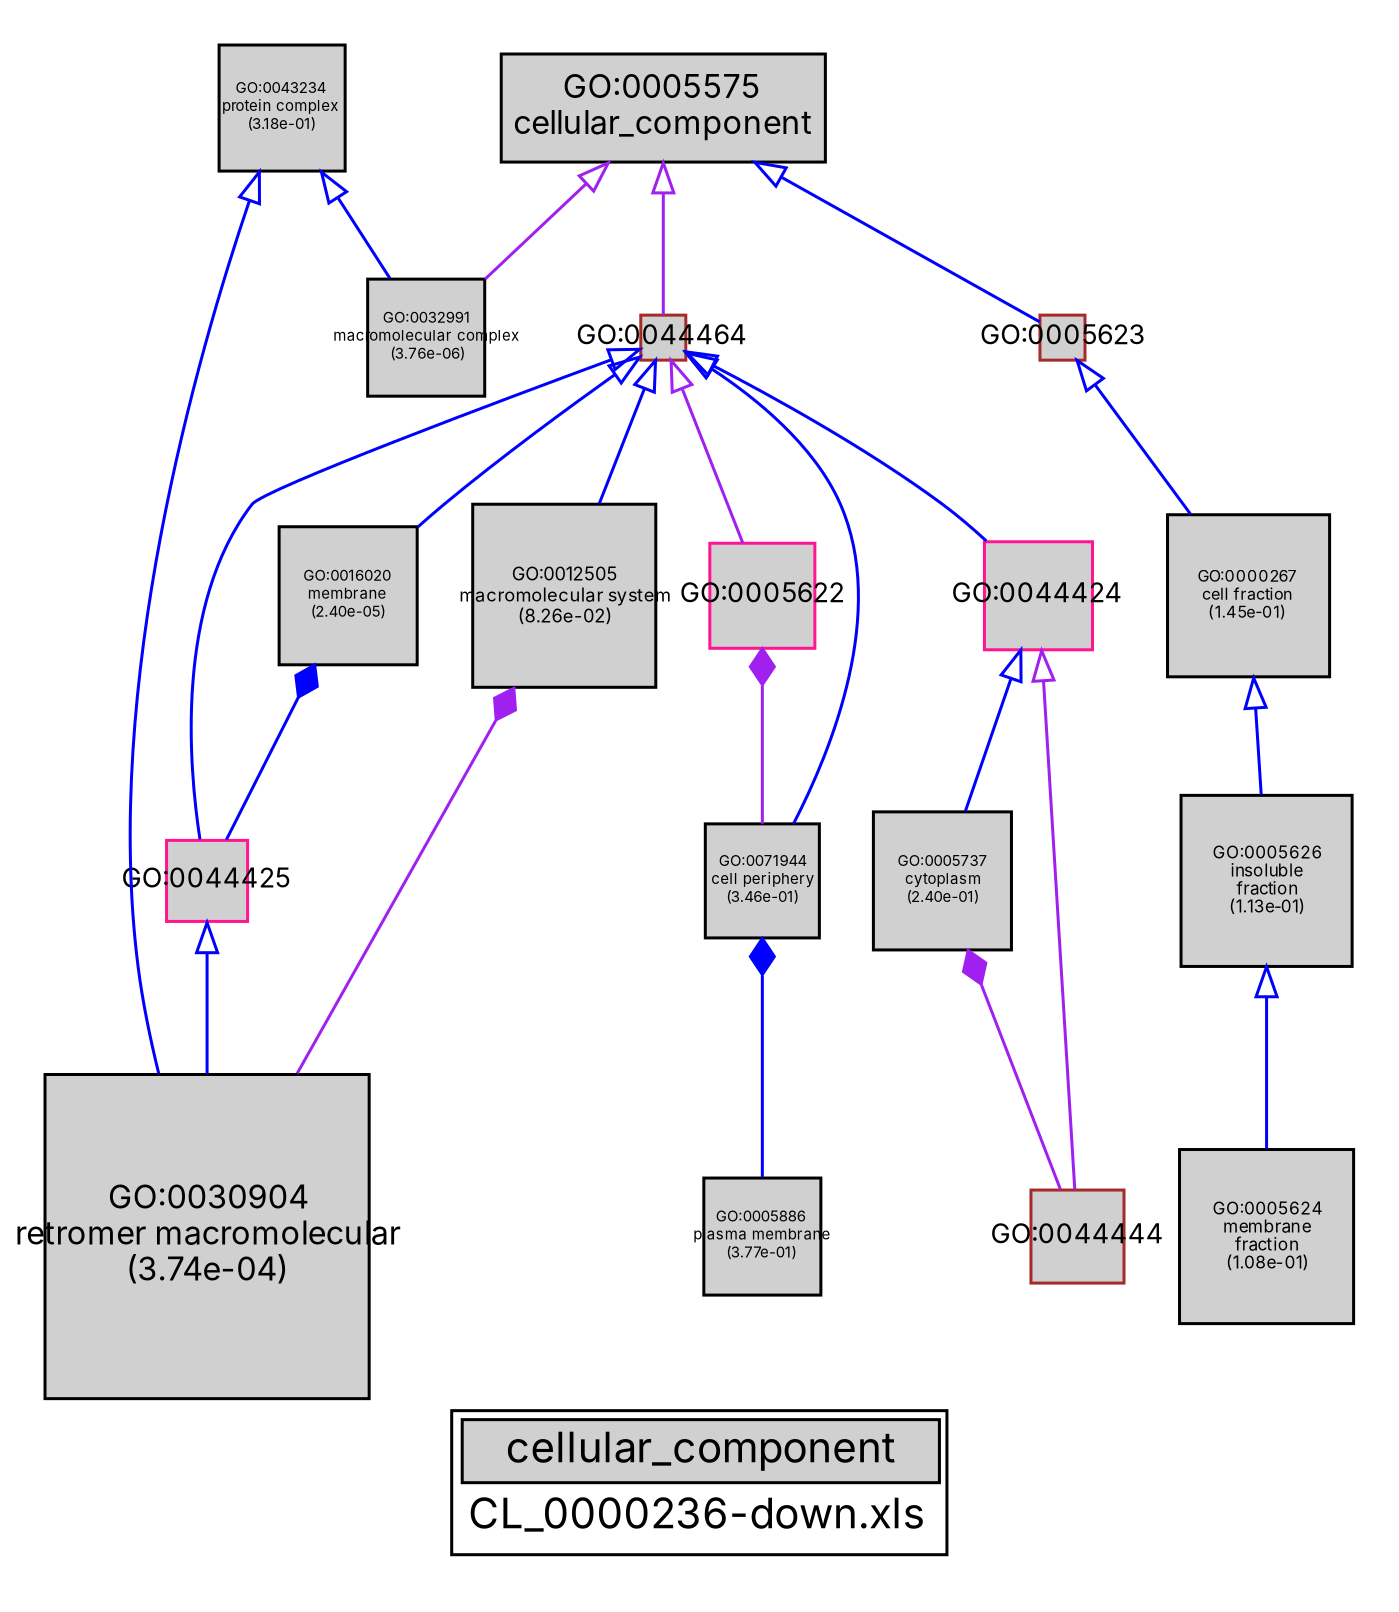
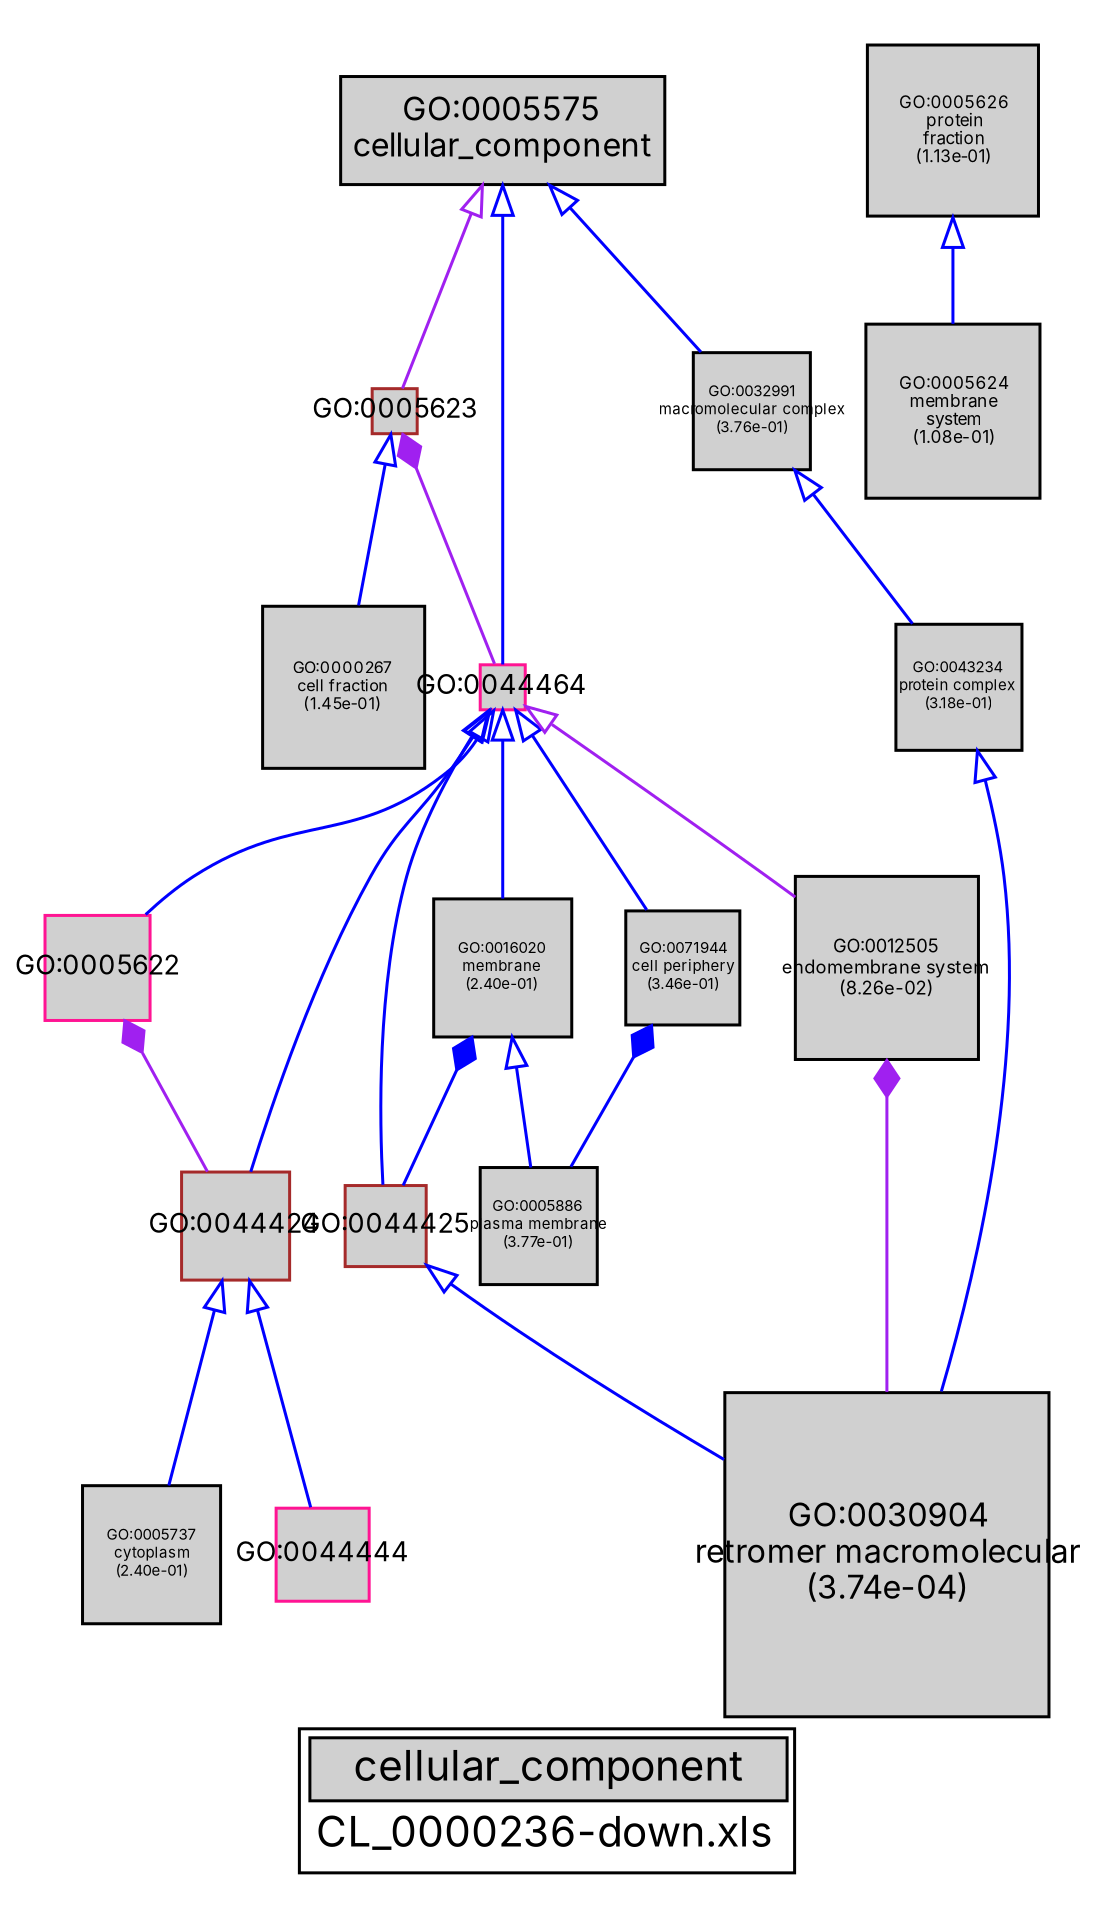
  digraph {
    bgcolor="#FFFFFF"
    fontname=Inter
    label=<<TABLE COLOR="black" BGCOLOR="white"><TR><TD COLSPAN="2" BGCOLOR="#D0D0D0"><FONT COLOR="black">cellular_component</FONT></TD></TR><TR><TD BORDER="0">CL_0000236-down.xls</TD></TR></TABLE>>
    node [color=black fillcolor="#D0D0D0" fixedsize=true fontcolor=black fontname=Inter fontsize=5.0 shape=box style=filled]
    edge [arrowtail=empty color=blue dir=back fontname=Inter weight=5.0]
    n1 [height=0.529674987137 label=<<TABLE BORDER="0"><TR><TD>GO:0071944<BR/>cell periphery<BR/>(3.46e-01)</TD></TR></TABLE>> width=0.529674987137]
-   "GO:0044444" [color=brown fontsize=9 height=0.430721020452 width=0.430721020452]
+   "GO:0044444" [color=deeppink fontsize=9 height=0.430721020452 width=0.430721020452]
    n3 [fontsize=5.3768060688 height=0.746778620666 label=<<TABLE BORDER="0"><TR><TD>GO:0000267<BR/>cell fraction<BR/>(1.45e-01)</TD></TR></TABLE>> width=0.746778620666]
    n4 [fontsize=10.8 label=<<TABLE BORDER="0"><TR><TD>GO:0005575<BR/>cellular_component</TD></TR></TABLE>> width=1.5]
    "GO:0005622" [color=deeppink fontsize=9 height=0.483825324445 width=0.483825324445]
-   "GO:0044425" [color=deeppink fontsize=9 height=0.368400894118 width=0.368400894118]
-   n7 [fontsize=6.10123953672 height=0.8473943801 label=<<TABLE BORDER="0"><TR><TD>GO:0012505<BR/>macromolecular system<BR/>(8.26e-02)</TD></TR></TABLE>> width=0.8473943801]
+   "GO:0044425" [color=brown fontsize=9 height=0.368400894118 width=0.368400894118]
+   n7 [fontsize=6.10123953672 height=0.8473943801 label=<<TABLE BORDER="0"><TR><TD>GO:0012505<BR/>endomembrane system<BR/>(8.26e-02)</TD></TR></TABLE>> width=0.8473943801]
    "GO:0005623" [color=brown fontsize=9 height=0.208876834612 width=0.208876834612]
-   n9 [height=0.536612051893 label=<<TABLE BORDER="0"><TR><TD>GO:0032991<BR/>macromolecular complex<BR/>(3.76e-06)</TD></TR></TABLE>> width=0.536612051893]
-   n10 [fontsize=5.70600586499 height=0.792500814582 label=<<TABLE BORDER="0"><TR><TD>GO:0005626<BR/>insoluble<BR/>fraction<BR/>(1.13e-01)</TD></TR></TABLE>> width=0.792500814582]
+   n9 [height=0.536612051893 label=<<TABLE BORDER="0"><TR><TD>GO:0032991<BR/>macromolecular complex<BR/>(3.76e-01)</TD></TR></TABLE>> width=0.536612051893]
+   n10 [fontsize=5.70600586499 height=0.792500814582 label=<<TABLE BORDER="0"><TR><TD>GO:0005626<BR/>protein<BR/>fraction<BR/>(1.13e-01)</TD></TR></TABLE>> width=0.792500814582]
    n11 [fontsize=10.8 height=1.5 label=<<TABLE BORDER="0"><TR><TD>GO:0030904<BR/>retromer macromolecular<BR/>(3.74e-04)</TD></TR></TABLE>> width=1.5]
-   "GO:0044464" [color=brown fontsize=9 height=0.208876834612 width=0.208876834612]
-   n13 [height=0.644491273151 label=<<TABLE BORDER="0"><TR><TD>GO:0016020<BR/>membrane<BR/>(2.40e-05)</TD></TR></TABLE>> width=0.644491273151]
+   "GO:0044464" [color=deeppink fontsize=9 height=0.208876834612 width=0.208876834612]
+   n13 [height=0.644491273151 label=<<TABLE BORDER="0"><TR><TD>GO:0016020<BR/>membrane<BR/>(2.40e-01)</TD></TR></TABLE>> width=0.644491273151]
    n14 [height=0.644042485193 label=<<TABLE BORDER="0"><TR><TD>GO:0005737<BR/>cytoplasm<BR/>(2.40e-01)</TD></TR></TABLE>> width=0.644042485193]
-   "GO:0044424" [color=deeppink fontsize=9 height=0.496074599508 width=0.496074599508]
+   "GO:0044424" [color=brown fontsize=9 height=0.496074599508 width=0.496074599508]
    n16 [height=0.579173269571 label=<<TABLE BORDER="0"><TR><TD>GO:0043234<BR/>protein complex<BR/>(3.18e-01)</TD></TR></TABLE>> width=0.579173269571]
    n17 [height=0.535364986985 label=<<TABLE BORDER="0"><TR><TD>GO:0005886<BR/>plasma membrane<BR/>(3.77e-01)</TD></TR></TABLE>> width=0.535364986985]
-   n18 [fontsize=5.76596031514 height=0.800827821548 label=<<TABLE BORDER="0"><TR><TD>GO:0005624<BR/>membrane<BR/>fraction<BR/>(1.08e-01)</TD></TR></TABLE>> width=0.800827821548]
+   n18 [fontsize=5.76596031514 height=0.800827821548 label=<<TABLE BORDER="0"><TR><TD>GO:0005624<BR/>membrane<BR/>system<BR/>(1.08e-01)</TD></TR></TABLE>> width=0.800827821548]
    subgraph sub_1 {
      n1
      "GO:0044444"
      n3
      n4
      "GO:0005622"
      "GO:0044425"
      n7
      "GO:0005623"
      n9
      n10
      n11
      "GO:0044464"
      n13
      n14
      "GO:0044424"
      n16
      n17
      n18
    }
    subgraph sub_2 {
      subgraph sub_3 {
        subgraph sub_4 {
        }
        subgraph sub_5 {
        }
      }
      subgraph sub_6 {
        n1
        "GO:0044444"
        "GO:0005622"
        "GO:0044425"
        n7
        "GO:0005623"
        n11
        "GO:0044464"
        n13
        n14
        "GO:0044424"
        n17
      }
      subgraph sub_7 {
        n1
        "GO:0044444"
        n3
        n4
        "GO:0005622"
        "GO:0044425"
        n7
        "GO:0005623"
        n9
        n10
        n11
        "GO:0044464"
        n13
        n14
        "GO:0044424"
        n16
        n17
        n18
      }
    }
    n1 -> n17 [arrowtail=diamond weight=2.5]
-   n3 -> n10
-   n4 -> "GO:0005623"
-   n4 -> n9 [color=purple]
-   n4 -> "GO:0044464" [color=purple]
-   "GO:0005622" -> n1 [arrowtail=diamond color=purple weight=2.5]
+   n4 -> "GO:0005623" [color=purple]
+   n4 -> n9
+   n4 -> "GO:0044464"
+   "GO:0005622" -> "GO:0044424" [arrowtail=diamond color=purple weight=2.5]
    "GO:0044425" -> n11
    n7 -> n11 [arrowtail=diamond color=purple weight=2.5]
    "GO:0005623" -> n3
-   n16 -> n9
+   "GO:0005623" -> "GO:0044464" [arrowtail=diamond color=purple weight=2.5]
+   n9 -> n16
    n10 -> n18
    "GO:0044464" -> n1
-   "GO:0044464" -> "GO:0005622" [color=purple]
+   "GO:0044464" -> "GO:0005622"
    "GO:0044464" -> "GO:0044425"
-   "GO:0044464" -> n7
+   "GO:0044464" -> n7 [color=purple]
    "GO:0044464" -> n13
    "GO:0044464" -> "GO:0044424"
    n13 -> "GO:0044425" [arrowtail=diamond weight=2.5]
-   n14 -> "GO:0044444" [arrowtail=diamond color=purple weight=2.5]
-   "GO:0044424" -> "GO:0044444" [color=purple]
+   n13 -> n17
+   "GO:0044424" -> "GO:0044444"
    "GO:0044424" -> n14
    n16 -> n11
  }
